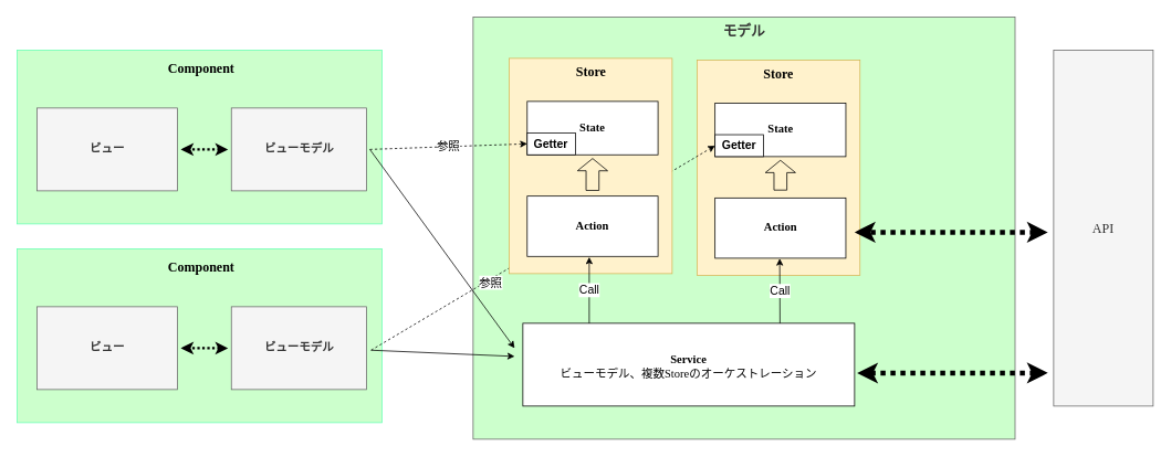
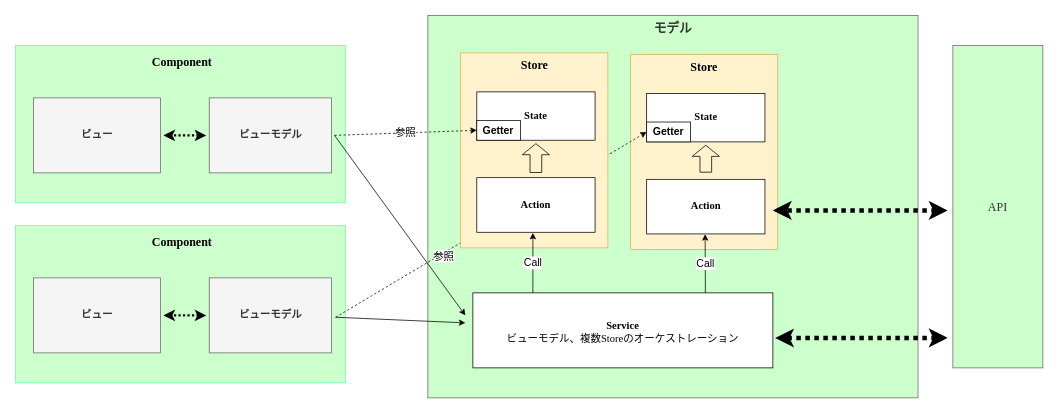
  <mxCell id="0" />
  <mxCell id="1" parent="0" />
  <mxCell id="2" value="Component" style="rounded=0;whiteSpace=wrap;html=1;align=center;spacingLeft=5;fillColor=#CCFFCC;fontColor=#000000;strokeColor=#66FFB3;verticalAlign=top;fontSize=16;fontFamily=Noto Sans JP;fontSource=https%3A%2F%2Ffonts.googleapis.com%2Fcss%3Ffamily%3DNoto%2BSans%2BJP;fontStyle=1;spacingTop=6;" parent="1" vertex="1"><mxGeometry x="20" y="300" width="440" height="210" as="geometry" /></mxCell>
  <mxCell id="3" value="モデル" style="rounded=0;whiteSpace=wrap;html=1;fillColor=#ccffcc;fontColor=#333333;strokeColor=#666666;fontStyle=1;verticalAlign=top;fontSize=17;" parent="1" vertex="1"><mxGeometry x="570" y="20" width="653.5" height="510" as="geometry" /></mxCell>
  <mxCell id="4" value="Service&lt;br style=&quot;border-color: var(--border-color);&quot;&gt;&lt;span style=&quot;border-color: var(--border-color); font-weight: normal;&quot;&gt;ビューモデル、複数Storeのオーケストレーション&lt;/span&gt;&lt;span style=&quot;font-weight: normal&quot;&gt;&lt;br&gt;&lt;/span&gt;" style="rounded=0;whiteSpace=wrap;html=1;fontSize=14;fontFamily=Noto Sans JP;fontSource=https%3A%2F%2Ffonts.googleapis.com%2Fcss%3Ffamily%3DNoto%2BSans%2BJP;perimeterSpacing=9;fontStyle=1;align=center;verticalAlign=bottom;spacingBottom=27;" parent="1" vertex="1"><mxGeometry x="630" y="390" width="400" height="100" as="geometry" /></mxCell>
  <mxCell id="5" value="Component" style="rounded=0;whiteSpace=wrap;html=1;align=center;spacingLeft=5;fillColor=#CCFFCC;fontColor=#000000;strokeColor=#66FFB3;verticalAlign=top;fontSize=16;fontFamily=Noto Sans JP;fontSource=https%3A%2F%2Ffonts.googleapis.com%2Fcss%3Ffamily%3DNoto%2BSans%2BJP;fontStyle=1;spacingTop=6;" parent="1" vertex="1"><mxGeometry x="20" y="60" width="440" height="210" as="geometry" /></mxCell>
  <mxCell id="6" value="&lt;b&gt;ビュー&lt;/b&gt;" style="rounded=0;whiteSpace=wrap;html=1;fontSize=14;fontFamily=Noto Sans JP;fontSource=https%3A%2F%2Ffonts.googleapis.com%2Fcss%3Ffamily%3DNoto%2BSans%2BJP;perimeterSpacing=4;fillColor=#f5f5f5;strokeColor=#666666;fontColor=#333333;" parent="1" vertex="1"><mxGeometry x="44" y="130" width="169.5" height="100" as="geometry" /></mxCell>
  <mxCell id="7" value="&lt;b&gt;ビューモデル&lt;/b&gt;" style="rounded=0;whiteSpace=wrap;html=1;fontSize=14;fontFamily=Noto Sans JP;fontSource=https%3A%2F%2Ffonts.googleapis.com%2Fcss%3Ffamily%3DNoto%2BSans%2BJP;perimeterSpacing=4;fillColor=#f5f5f5;fontColor=#333333;strokeColor=#666666;" parent="1" vertex="1"><mxGeometry x="278.5" y="130" width="163" height="100" as="geometry" /></mxCell>
  <mxCell id="8" value="" style="group" parent="1" vertex="1" connectable="0"><mxGeometry x="840" y="72.2" width="196.5" height="260" as="geometry" /></mxCell>
  <mxCell id="9" value="&lt;b&gt;Store&lt;/b&gt;" style="rounded=0;whiteSpace=wrap;html=1;fontSize=16;verticalAlign=top;fillColor=#fff2cc;strokeColor=#d6b656;fontFamily=Noto Sans JP;fontSource=https%3A%2F%2Ffonts.googleapis.com%2Fcss%3Ffamily%3DNoto%2BSans%2BJP;" parent="8" vertex="1"><mxGeometry width="196.5" height="260" as="geometry" /></mxCell>
  <mxCell id="10" value="&lt;span&gt;State&lt;/span&gt;&lt;span&gt;&lt;br&gt;&lt;/span&gt;" style="rounded=0;whiteSpace=wrap;html=1;fontSize=14;fontFamily=Noto Sans JP;fontSource=https%3A%2F%2Ffonts.googleapis.com%2Fcss%3Ffamily%3DNoto%2BSans%2BJP;perimeterSpacing=4;fontStyle=1;align=center;" parent="8" vertex="1"><mxGeometry x="21.718" y="52" width="157.717" height="64.48" as="geometry" /></mxCell>
  <mxCell id="11" value="Action" style="rounded=0;whiteSpace=wrap;html=1;fontSize=14;fontFamily=Noto Sans JP;fontSource=https%3A%2F%2Ffonts.googleapis.com%2Fcss%3Ffamily%3DNoto%2BSans%2BJP;perimeterSpacing=9;fontStyle=1;align=center;" parent="8" vertex="1"><mxGeometry x="21.718" y="166.4" width="157.717" height="72.8" as="geometry" /></mxCell>
  <mxCell id="12" value="&lt;span style=&quot;font-size: 14px;&quot;&gt;Getter&lt;/span&gt;" style="rounded=0;whiteSpace=wrap;html=1;fontStyle=1;fontSize=14;" parent="8" vertex="1"><mxGeometry x="21.72" y="90" width="58.28" height="26.48" as="geometry" /></mxCell>
  <mxCell id="13" value="" style="shape=flexArrow;endArrow=classic;startArrow=none;html=1;startSize=2;endSize=4.606;strokeWidth=1;startFill=0;width=15.556;endWidth=19.728;entryX=0.5;entryY=1;entryDx=0;entryDy=0;exitX=0.5;exitY=0;exitDx=0;exitDy=0;" parent="8" source="11" target="10" edge="1"><mxGeometry width="100" height="100" relative="1" as="geometry"><mxPoint x="101" y="157.8" as="sourcePoint" /><mxPoint x="100.347" y="120.0" as="targetPoint" /></mxGeometry></mxCell>
  <mxCell id="14" value="" style="endArrow=classic;html=1;fontSize=14;fontFamily=Noto Sans JP;fontSource=https%3A%2F%2Ffonts.googleapis.com%2Fcss%3Ffamily%3DNoto%2BSans%2BJP;exitX=1;exitY=0.5;exitDx=0;exitDy=0;entryX=0;entryY=0.5;entryDx=0;entryDy=0;dashed=1;" parent="1" target="12" edge="1"><mxGeometry width="50" height="50" relative="1" as="geometry"><mxPoint x="447" y="422.5" as="sourcePoint" /><mxPoint x="603" y="305" as="targetPoint" /></mxGeometry></mxCell>
  <mxCell id="15" value="参照" style="edgeLabel;html=1;align=center;verticalAlign=middle;resizable=0;points=[];fontSize=14;" parent="14" vertex="1" connectable="0"><mxGeometry x="-0.313" y="1" relative="1" as="geometry"><mxPoint x="1" y="4" as="offset" /></mxGeometry></mxCell>
  <mxCell id="16" value="" style="endArrow=classic;html=1;fontSize=14;fontFamily=Noto Sans JP;fontSource=https%3A%2F%2Ffonts.googleapis.com%2Fcss%3Ffamily%3DNoto%2BSans%2BJP;startArrow=classic;startFill=1;dashed=1;strokeWidth=3;dashPattern=1 1;entryX=1;entryY=0.5;entryDx=0;entryDy=0;" parent="1" source="7" target="6" edge="1"><mxGeometry width="50" height="50" relative="1" as="geometry"><mxPoint x="170" y="163" as="sourcePoint" /><mxPoint x="931" y="315" as="targetPoint" /></mxGeometry></mxCell>
  <mxCell id="17" value="" style="endArrow=classic;html=1;fontSize=14;fontFamily=Noto Sans JP;fontSource=https%3A%2F%2Ffonts.googleapis.com%2Fcss%3Ffamily%3DNoto%2BSans%2BJP;exitX=1;exitY=0.5;exitDx=0;exitDy=0;" parent="1" edge="1"><mxGeometry width="50" height="50" relative="1" as="geometry"><mxPoint x="447" y="422.5" as="sourcePoint" /><mxPoint x="620" y="430" as="targetPoint" /></mxGeometry></mxCell>
  <mxCell id="18" value="Call" style="endArrow=classic;html=1;fontSize=14;entryX=0.495;entryY=0.905;entryDx=0;entryDy=0;entryPerimeter=0;" parent="1" target="11" edge="1"><mxGeometry width="50" height="50" relative="1" as="geometry"><mxPoint x="940" y="390" as="sourcePoint" /><mxPoint x="940" y="320" as="targetPoint" /></mxGeometry></mxCell>
  <mxCell id="19" value="" style="endArrow=classic;html=1;fontSize=14;fontFamily=Noto Sans JP;fontSource=https%3A%2F%2Ffonts.googleapis.com%2Fcss%3Ffamily%3DNoto%2BSans%2BJP;startArrow=classic;startFill=1;dashed=1;strokeWidth=6;dashPattern=1 1;" parent="1" edge="1"><mxGeometry width="50" height="50" relative="1" as="geometry"><mxPoint x="1263" y="280" as="sourcePoint" /><mxPoint x="1030" y="280" as="targetPoint" /></mxGeometry></mxCell>
  <mxCell id="20" value="" style="endArrow=classic;html=1;fontSize=14;fontFamily=Noto Sans JP;fontSource=https%3A%2F%2Ffonts.googleapis.com%2Fcss%3Ffamily%3DNoto%2BSans%2BJP;startArrow=classic;startFill=1;dashed=1;strokeWidth=6;dashPattern=1 1;" parent="1" edge="1"><mxGeometry width="50" height="50" relative="1" as="geometry"><mxPoint x="1263" y="450" as="sourcePoint" /><mxPoint x="1033" y="450.09" as="targetPoint" /></mxGeometry></mxCell>
  <mxCell id="21" value="" style="group" parent="1" vertex="1" connectable="0"><mxGeometry x="613.5" y="70" width="196.5" height="260" as="geometry" /></mxCell>
  <mxCell id="22" value="&lt;b&gt;Store&lt;/b&gt;" style="rounded=0;whiteSpace=wrap;html=1;fontSize=16;verticalAlign=top;fillColor=#fff2cc;strokeColor=#d6b656;fontFamily=Noto Sans JP;fontSource=https%3A%2F%2Ffonts.googleapis.com%2Fcss%3Ffamily%3DNoto%2BSans%2BJP;" parent="21" vertex="1"><mxGeometry width="196.5" height="260" as="geometry" /></mxCell>
  <mxCell id="23" value="&lt;span&gt;State&lt;/span&gt;&lt;span&gt;&lt;br&gt;&lt;/span&gt;" style="rounded=0;whiteSpace=wrap;html=1;fontSize=14;fontFamily=Noto Sans JP;fontSource=https%3A%2F%2Ffonts.googleapis.com%2Fcss%3Ffamily%3DNoto%2BSans%2BJP;perimeterSpacing=4;fontStyle=1;align=center;" parent="21" vertex="1"><mxGeometry x="21.718" y="52" width="157.717" height="64.48" as="geometry" /></mxCell>
  <mxCell id="24" value="Action" style="rounded=0;whiteSpace=wrap;html=1;fontSize=14;fontFamily=Noto Sans JP;fontSource=https%3A%2F%2Ffonts.googleapis.com%2Fcss%3Ffamily%3DNoto%2BSans%2BJP;perimeterSpacing=9;fontStyle=1;align=center;" parent="21" vertex="1"><mxGeometry x="21.718" y="166.4" width="157.717" height="72.8" as="geometry" /></mxCell>
  <mxCell id="25" value="" style="shape=flexArrow;endArrow=classic;startArrow=none;html=1;startSize=2;endSize=4.606;strokeWidth=1;entryX=0.5;entryY=1;entryDx=0;entryDy=0;startFill=0;width=15.556;endWidth=19.728;" parent="21" target="23" edge="1"><mxGeometry width="100" height="100" relative="1" as="geometry"><mxPoint x="100.5" y="160" as="sourcePoint" /><mxPoint x="108.592" y="41.6" as="targetPoint" /></mxGeometry></mxCell>
  <mxCell id="26" value="&lt;span style=&quot;font-size: 14px;&quot;&gt;Getter&lt;/span&gt;" style="rounded=0;whiteSpace=wrap;html=1;fontStyle=1;fontSize=14;" parent="21" vertex="1"><mxGeometry x="21.72" y="90" width="58.28" height="26.48" as="geometry" /></mxCell>
  <mxCell id="27" value="" style="endArrow=classic;html=1;fontSize=14;fontFamily=Noto Sans JP;fontSource=https%3A%2F%2Ffonts.googleapis.com%2Fcss%3Ffamily%3DNoto%2BSans%2BJP;exitX=1;exitY=0.5;exitDx=0;exitDy=0;" parent="1" source="7" edge="1"><mxGeometry width="50" height="50" relative="1" as="geometry"><mxPoint x="457" y="432.5" as="sourcePoint" /><mxPoint x="620" y="420" as="targetPoint" /></mxGeometry></mxCell>
  <mxCell id="28" value="参照" style="endArrow=classic;html=1;fontSize=14;fontFamily=Noto Sans JP;fontSource=https%3A%2F%2Ffonts.googleapis.com%2Fcss%3Ffamily%3DNoto%2BSans%2BJP;exitX=1;exitY=0.5;exitDx=0;exitDy=0;entryX=0;entryY=0.5;entryDx=0;entryDy=0;dashed=1;" parent="1" source="7" target="26" edge="1"><mxGeometry width="50" height="50" relative="1" as="geometry"><mxPoint x="420" y="202" as="sourcePoint" /><mxPoint x="600" y="280" as="targetPoint" /></mxGeometry></mxCell>
  <mxCell id="29" value="Call" style="endArrow=classic;html=1;fontSize=14;" parent="1" edge="1"><mxGeometry width="50" height="50" relative="1" as="geometry"><mxPoint x="710" y="390" as="sourcePoint" /><mxPoint x="710" y="310" as="targetPoint" /></mxGeometry></mxCell>
- <mxCell id="30" value="API" style="rounded=0;whiteSpace=wrap;html=1;fontSize=16;fillColor=#f5f5f5;strokeColor=#666666;fontFamily=Noto Sans JP;fontSource=https%3A%2F%2Ffonts.googleapis.com%2Fcss%3Ffamily%3DNoto%2BSans%2BJP;fontColor=#333333;" parent="1" vertex="1"><mxGeometry x="1270" y="60" width="120" height="430" as="geometry" /></mxCell>
+ <mxCell id="30" value="API" style="rounded=0;whiteSpace=wrap;html=1;fontSize=16;fillColor=#ccffcc;strokeColor=#666666;fontFamily=Noto Sans JP;fontSource=https%3A%2F%2Ffonts.googleapis.com%2Fcss%3Ffamily%3DNoto%2BSans%2BJP;fontColor=#333333;" parent="1" vertex="1"><mxGeometry x="1270" y="60" width="120" height="430" as="geometry" /></mxCell>
  <mxCell id="31" value="&lt;b&gt;ビュー&lt;/b&gt;" style="rounded=0;whiteSpace=wrap;html=1;fontSize=14;fontFamily=Noto Sans JP;fontSource=https%3A%2F%2Ffonts.googleapis.com%2Fcss%3Ffamily%3DNoto%2BSans%2BJP;perimeterSpacing=4;fillColor=#f5f5f5;strokeColor=#666666;fontColor=#333333;" parent="1" vertex="1"><mxGeometry x="44" y="370" width="169.5" height="100" as="geometry" /></mxCell>
  <mxCell id="32" value="&lt;b&gt;ビューモデル&lt;/b&gt;" style="rounded=0;whiteSpace=wrap;html=1;fontSize=14;fontFamily=Noto Sans JP;fontSource=https%3A%2F%2Ffonts.googleapis.com%2Fcss%3Ffamily%3DNoto%2BSans%2BJP;perimeterSpacing=4;fillColor=#f5f5f5;fontColor=#333333;strokeColor=#666666;" parent="1" vertex="1"><mxGeometry x="278.5" y="370" width="163" height="100" as="geometry" /></mxCell>
  <mxCell id="33" value="" style="endArrow=classic;html=1;fontSize=14;fontFamily=Noto Sans JP;fontSource=https%3A%2F%2Ffonts.googleapis.com%2Fcss%3Ffamily%3DNoto%2BSans%2BJP;startArrow=classic;startFill=1;dashed=1;strokeWidth=3;dashPattern=1 1;entryX=1;entryY=0.5;entryDx=0;entryDy=0;" parent="1" source="32" target="31" edge="1"><mxGeometry width="50" height="50" relative="1" as="geometry"><mxPoint x="168.5" y="403" as="sourcePoint" /><mxPoint x="929.5" y="555" as="targetPoint" /></mxGeometry></mxCell>
